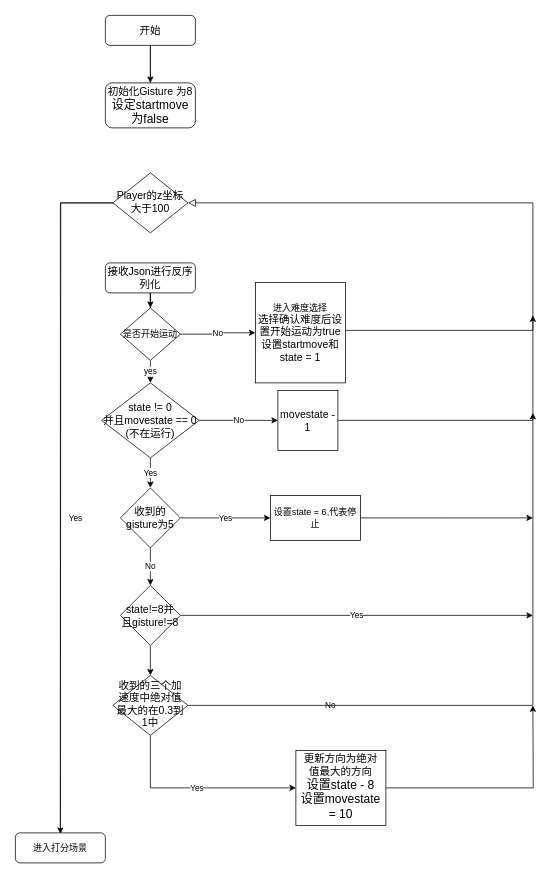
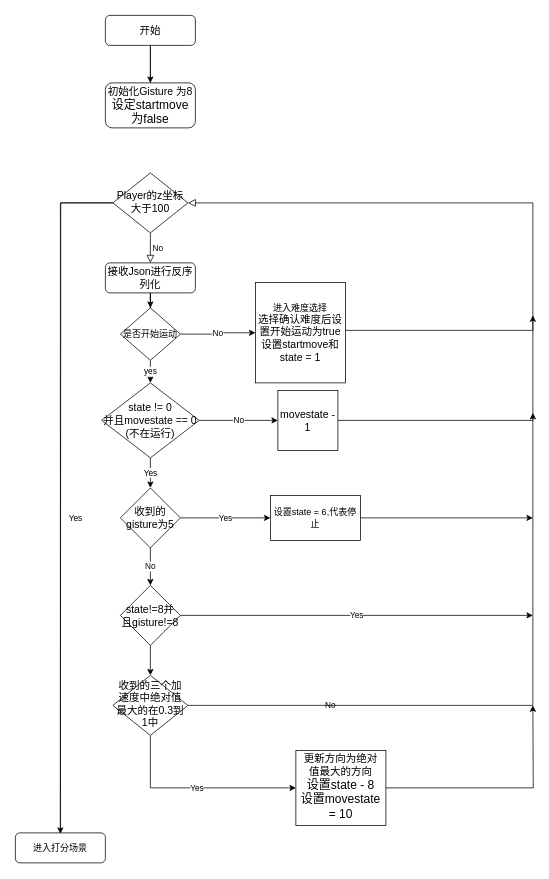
  <mxCell id="0" />
  <mxCell id="1" parent="0" />
  <mxCell id="2" style="edgeStyle=orthogonalEdgeStyle;rounded=0;orthogonalLoop=1;jettySize=auto;html=1;entryX=0.5;entryY=0;entryDx=0;entryDy=0;" parent="1" source="3" target="14" edge="1"><mxGeometry relative="1" as="geometry" /></mxCell>
  <mxCell id="3" value="&lt;font style=&quot;font-size: 14px;&quot;&gt;开始&lt;/font&gt;" style="rounded=1;whiteSpace=wrap;html=1;fontSize=12;glass=0;strokeWidth=1;shadow=0;" parent="1" vertex="1"><mxGeometry x="140" y="20" width="120" height="40" as="geometry" /></mxCell>
  <mxCell id="4" value="Yes" style="rounded=0;html=1;jettySize=auto;orthogonalLoop=1;fontSize=11;endArrow=block;endFill=0;endSize=8;strokeWidth=1;shadow=0;labelBackgroundColor=none;edgeStyle=orthogonalEdgeStyle;entryX=0;entryY=0.25;entryDx=0;entryDy=0;" parent="1" source="7" target="13" edge="1"><mxGeometry y="20" relative="1" as="geometry"><mxPoint as="offset" /><Array as="points"><mxPoint x="80" y="270" /><mxPoint x="80" y="1120" /></Array></mxGeometry></mxCell>
+ <mxCell id="5" value="No" style="edgeStyle=orthogonalEdgeStyle;rounded=0;html=1;jettySize=auto;orthogonalLoop=1;fontSize=11;endArrow=block;endFill=0;endSize=8;strokeWidth=1;shadow=0;labelBackgroundColor=none;" parent="1" source="7" target="9" edge="1"><mxGeometry y="10" relative="1" as="geometry"><mxPoint as="offset" /></mxGeometry></mxCell>
  <mxCell id="6" style="edgeStyle=orthogonalEdgeStyle;rounded=0;orthogonalLoop=1;jettySize=auto;html=1;" parent="1" source="7" edge="1"><mxGeometry relative="1" as="geometry"><mxPoint x="80" y="1111.25" as="targetPoint" /></mxGeometry></mxCell>
  <mxCell id="7" value="&lt;font style=&quot;font-size: 14px;&quot;&gt;Player的z坐标大于100&lt;/font&gt;" style="rhombus;whiteSpace=wrap;html=1;shadow=0;fontFamily=Helvetica;fontSize=12;align=center;strokeWidth=1;spacing=6;spacingTop=-4;" parent="1" vertex="1"><mxGeometry x="150" y="230" width="100" height="80" as="geometry" /></mxCell>
  <mxCell id="8" style="edgeStyle=orthogonalEdgeStyle;rounded=0;orthogonalLoop=1;jettySize=auto;html=1;entryX=0.5;entryY=0;entryDx=0;entryDy=0;" parent="1" source="9" target="18" edge="1"><mxGeometry relative="1" as="geometry" /></mxCell>
  <mxCell id="9" value="&lt;font style=&quot;font-size: 14px;&quot;&gt;接收Json进行反序列化&lt;/font&gt;" style="rounded=1;whiteSpace=wrap;html=1;fontSize=12;glass=0;strokeWidth=1;shadow=0;" parent="1" vertex="1"><mxGeometry x="140" y="350" width="120" height="40" as="geometry" /></mxCell>
  <mxCell id="10" value="No" style="edgeStyle=orthogonalEdgeStyle;rounded=0;html=1;jettySize=auto;orthogonalLoop=1;fontSize=11;endArrow=block;endFill=0;endSize=8;strokeWidth=1;shadow=0;labelBackgroundColor=none;entryX=1;entryY=0.5;entryDx=0;entryDy=0;" parent="1" source="12" target="7" edge="1"><mxGeometry x="-0.761" relative="1" as="geometry"><mxPoint as="offset" /><mxPoint x="680" y="430" as="targetPoint" /><Array as="points"><mxPoint x="710" y="940" /><mxPoint x="710" y="270" /></Array></mxGeometry></mxCell>
  <mxCell id="11" value="Yes" style="edgeStyle=orthogonalEdgeStyle;rounded=0;orthogonalLoop=1;jettySize=auto;html=1;" parent="1" source="12" target="33" edge="1"><mxGeometry relative="1" as="geometry"><Array as="points"><mxPoint x="200" y="1050" /></Array></mxGeometry></mxCell>
  <mxCell id="12" value="&lt;font style=&quot;font-size: 14px;&quot;&gt;收到的三个加速度中绝对值最大的在0.3到1中&lt;/font&gt;" style="rhombus;whiteSpace=wrap;html=1;shadow=0;fontFamily=Helvetica;fontSize=12;align=center;strokeWidth=1;spacing=6;spacingTop=-4;" parent="1" vertex="1"><mxGeometry x="150" y="900" width="100" height="80" as="geometry" /></mxCell>
  <mxCell id="13" value="进入打分场景" style="rounded=1;whiteSpace=wrap;html=1;fontSize=12;glass=0;strokeWidth=1;shadow=0;" parent="1" vertex="1"><mxGeometry x="20" y="1110" width="120" height="40" as="geometry" /></mxCell>
  <mxCell id="14" value="&lt;div&gt;&lt;font style=&quot;font-size: 14px;&quot;&gt;初始化Gisture 为8&lt;/font&gt;&lt;/div&gt;&lt;div&gt;&lt;font size=&quot;3&quot;&gt;设定startmove为false&lt;br&gt;&lt;/font&gt;&lt;/div&gt;" style="rounded=1;whiteSpace=wrap;html=1;" parent="1" vertex="1"><mxGeometry x="140" y="110" width="120" height="60" as="geometry" /></mxCell>
  <mxCell id="15" value="" style="rounded=0;html=1;jettySize=auto;orthogonalLoop=1;fontSize=11;endArrow=none;endFill=0;endSize=8;strokeWidth=1;shadow=0;labelBackgroundColor=none;edgeStyle=orthogonalEdgeStyle;" parent="1" source="3" target="14" edge="1"><mxGeometry relative="1" as="geometry"><mxPoint x="200" y="110" as="sourcePoint" /><mxPoint x="200" y="160" as="targetPoint" /></mxGeometry></mxCell>
  <mxCell id="16" value="yes" style="edgeStyle=orthogonalEdgeStyle;rounded=0;orthogonalLoop=1;jettySize=auto;html=1;" parent="1" source="18" target="21" edge="1"><mxGeometry relative="1" as="geometry" /></mxCell>
  <mxCell id="17" value="No" style="edgeStyle=orthogonalEdgeStyle;rounded=0;orthogonalLoop=1;jettySize=auto;html=1;" parent="1" source="18" target="29" edge="1"><mxGeometry relative="1" as="geometry" /></mxCell>
  <mxCell id="18" value="是否开始运动" style="rhombus;whiteSpace=wrap;html=1;" parent="1" vertex="1"><mxGeometry x="160" y="410" width="80" height="70" as="geometry" /></mxCell>
  <mxCell id="19" value="Yes" style="edgeStyle=orthogonalEdgeStyle;rounded=0;orthogonalLoop=1;jettySize=auto;html=1;" parent="1" source="21" target="24" edge="1"><mxGeometry relative="1" as="geometry"><mxPoint x="200" y="610" as="targetPoint" /></mxGeometry></mxCell>
  <mxCell id="20" value="No" style="edgeStyle=orthogonalEdgeStyle;rounded=0;orthogonalLoop=1;jettySize=auto;html=1;entryX=0;entryY=0.5;entryDx=0;entryDy=0;" parent="1" source="21" target="35" edge="1"><mxGeometry relative="1" as="geometry"><mxPoint x="710" y="550" as="targetPoint" /></mxGeometry></mxCell>
  <mxCell id="21" value="&lt;div&gt;&lt;font style=&quot;font-size: 14px;&quot;&gt;state != 0&lt;/font&gt;&lt;/div&gt;&lt;div&gt;&lt;font style=&quot;font-size: 14px;&quot;&gt;并且movestate == 0&lt;/font&gt;&lt;/div&gt;&lt;div&gt;&lt;font style=&quot;font-size: 14px;&quot;&gt;(不在运行)&lt;br&gt;&lt;/font&gt;&lt;/div&gt;" style="rhombus;whiteSpace=wrap;html=1;" parent="1" vertex="1"><mxGeometry x="135" y="510" width="130" height="100" as="geometry" /></mxCell>
  <mxCell id="22" value="No" style="edgeStyle=orthogonalEdgeStyle;rounded=0;orthogonalLoop=1;jettySize=auto;html=1;" parent="1" source="24" target="27" edge="1"><mxGeometry relative="1" as="geometry" /></mxCell>
  <mxCell id="23" value="Yes" style="edgeStyle=orthogonalEdgeStyle;rounded=0;orthogonalLoop=1;jettySize=auto;html=1;" parent="1" source="24" target="31" edge="1"><mxGeometry relative="1" as="geometry" /></mxCell>
  <mxCell id="24" value="&lt;font style=&quot;font-size: 14px;&quot;&gt;收到的gisture为5&lt;/font&gt;" style="rhombus;whiteSpace=wrap;html=1;" parent="1" vertex="1"><mxGeometry x="160" y="650" width="80" height="80" as="geometry" /></mxCell>
  <mxCell id="25" style="edgeStyle=orthogonalEdgeStyle;rounded=0;orthogonalLoop=1;jettySize=auto;html=1;entryX=0.5;entryY=0;entryDx=0;entryDy=0;" parent="1" source="27" target="12" edge="1"><mxGeometry relative="1" as="geometry" /></mxCell>
  <mxCell id="26" value="Yes" style="edgeStyle=orthogonalEdgeStyle;rounded=0;orthogonalLoop=1;jettySize=auto;html=1;" parent="1" source="27" edge="1"><mxGeometry relative="1" as="geometry"><mxPoint x="710" y="820" as="targetPoint" /></mxGeometry></mxCell>
  <mxCell id="27" value="&lt;font style=&quot;font-size: 14px;&quot;&gt;state!=8并且gisture!=8&lt;/font&gt;" style="rhombus;whiteSpace=wrap;html=1;" parent="1" vertex="1"><mxGeometry x="160" y="780" width="80" height="80" as="geometry" /></mxCell>
  <mxCell id="28" style="edgeStyle=orthogonalEdgeStyle;rounded=0;orthogonalLoop=1;jettySize=auto;html=1;" parent="1" source="29" edge="1"><mxGeometry relative="1" as="geometry"><mxPoint x="710" y="420" as="targetPoint" /><Array as="points"><mxPoint x="710" y="440" /></Array></mxGeometry></mxCell>
  <mxCell id="29" value="&lt;div&gt;&lt;font style=&quot;font-size: 12px;&quot;&gt;进入难度选择&lt;/font&gt;&lt;/div&gt;&lt;div&gt;&lt;font style=&quot;font-size: 14px;&quot;&gt;选择确认难度后设置开始运动为true&lt;br&gt;&lt;/font&gt;&lt;/div&gt;&lt;div&gt;&lt;font style=&quot;font-size: 14px;&quot;&gt;设置startmove和state = 1&lt;br&gt;&lt;/font&gt;&lt;/div&gt;" style="whiteSpace=wrap;html=1;" parent="1" vertex="1"><mxGeometry x="340" y="376.25" width="120" height="133.75" as="geometry" /></mxCell>
  <mxCell id="30" style="edgeStyle=orthogonalEdgeStyle;rounded=0;orthogonalLoop=1;jettySize=auto;html=1;" parent="1" source="31" edge="1"><mxGeometry relative="1" as="geometry"><mxPoint x="710" y="690" as="targetPoint" /></mxGeometry></mxCell>
  <mxCell id="31" value="设置state = 6,代表停止" style="whiteSpace=wrap;html=1;" parent="1" vertex="1"><mxGeometry x="360" y="660" width="120" height="60" as="geometry" /></mxCell>
  <mxCell id="32" style="edgeStyle=orthogonalEdgeStyle;rounded=0;orthogonalLoop=1;jettySize=auto;html=1;" parent="1" source="33" edge="1"><mxGeometry relative="1" as="geometry"><mxPoint x="710" y="940" as="targetPoint" /></mxGeometry></mxCell>
  <mxCell id="33" value="&lt;div&gt;&lt;font style=&quot;font-size: 14px;&quot;&gt;更新方向为绝对值最大的方向&lt;/font&gt;&lt;/div&gt;&lt;div&gt;&lt;font size=&quot;3&quot;&gt;设置state - 8&lt;br&gt;&lt;/font&gt;&lt;/div&gt;&lt;div&gt;&lt;font size=&quot;3&quot;&gt;设置movestate = 10&lt;br&gt;&lt;/font&gt;&lt;/div&gt;" style="whiteSpace=wrap;html=1;shadow=0;strokeWidth=1;spacing=6;spacingTop=-4;" parent="1" vertex="1"><mxGeometry x="394" y="1000" width="120" height="100" as="geometry" /></mxCell>
  <mxCell id="34" style="edgeStyle=orthogonalEdgeStyle;rounded=0;orthogonalLoop=1;jettySize=auto;html=1;" parent="1" source="35" edge="1"><mxGeometry relative="1" as="geometry"><mxPoint x="710" y="550" as="targetPoint" /><Array as="points"><mxPoint x="710" y="560" /></Array></mxGeometry></mxCell>
  <mxCell id="35" value="&lt;font style=&quot;font-size: 14px;&quot;&gt;movestate - 1&lt;/font&gt;" style="whiteSpace=wrap;html=1;aspect=fixed;" parent="1" vertex="1"><mxGeometry x="370" y="520" width="80" height="80" as="geometry" /></mxCell>
